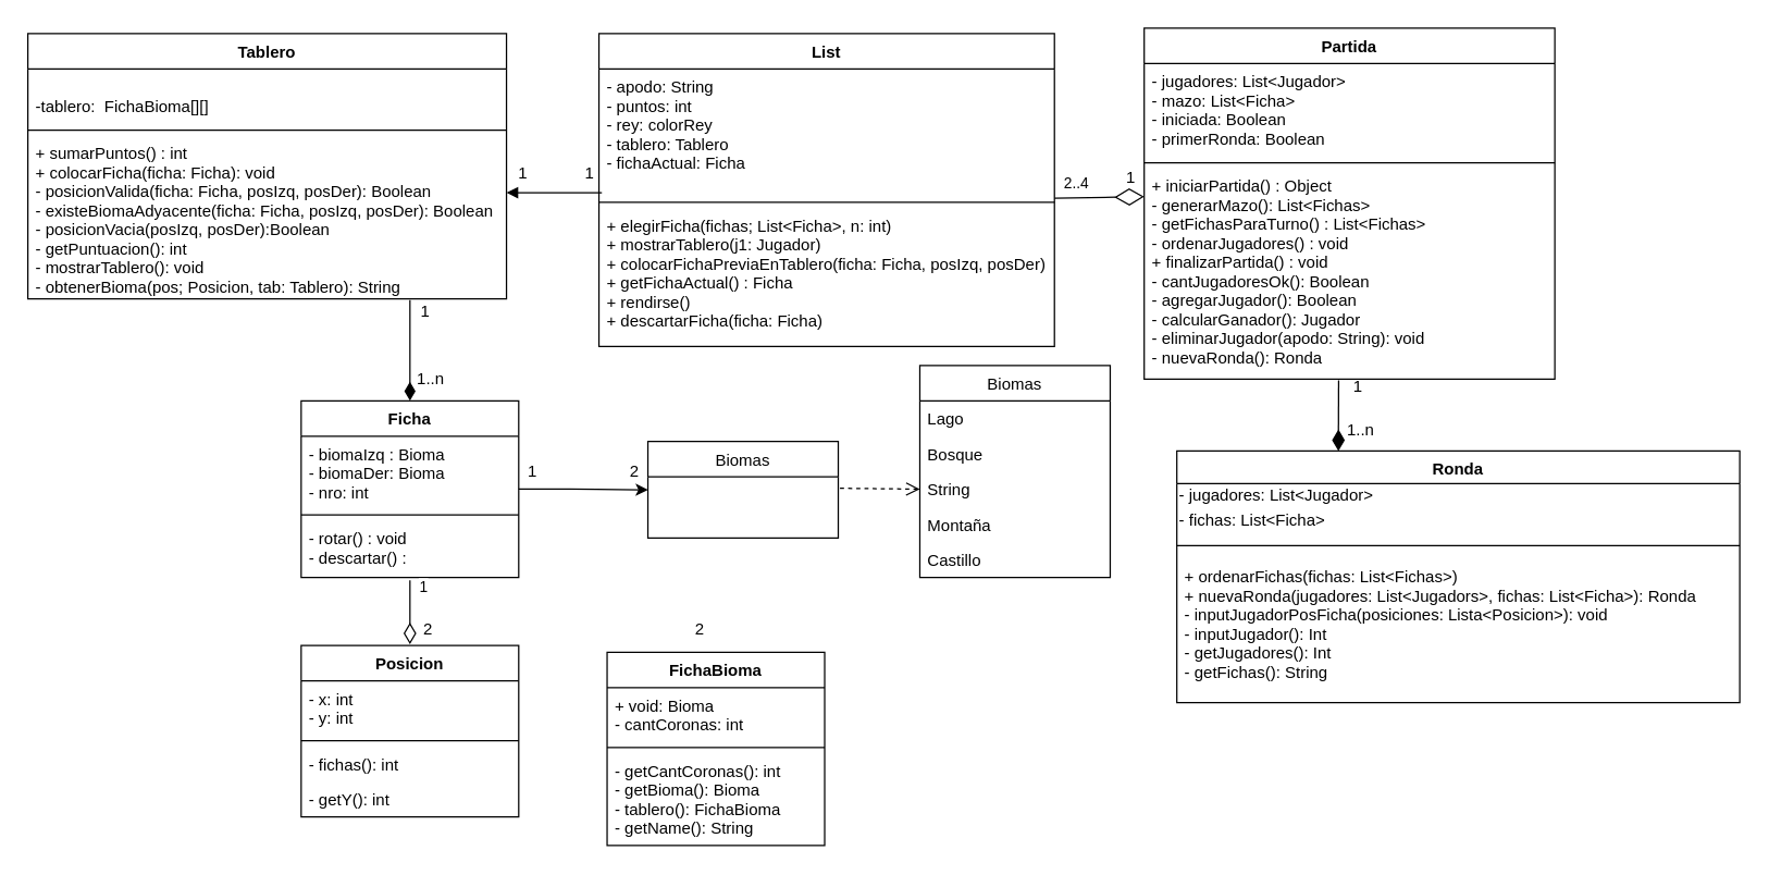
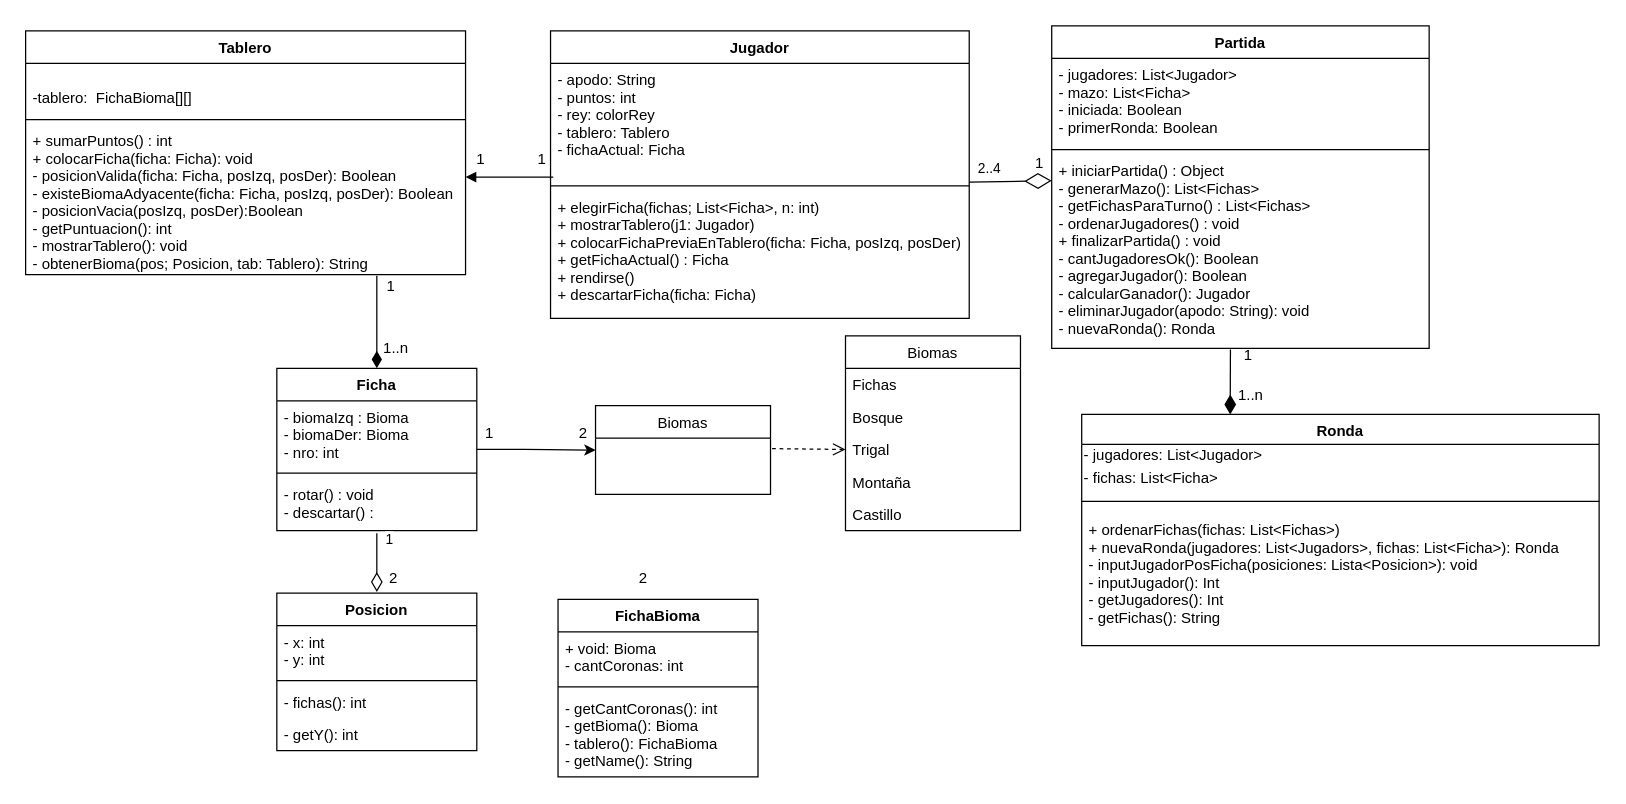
  <mxCell id="0" />
  <mxCell id="1" parent="0" />
  <mxCell id="2" value="Biomas" style="swimlane;fontStyle=0;childLayout=stackLayout;horizontal=1;startSize=26;fillColor=none;horizontalStack=0;resizeParent=1;resizeParentMax=0;resizeLast=0;collapsible=1;marginBottom=0;" parent="1" vertex="1"><mxGeometry x="476" y="324" width="140" height="71" as="geometry" /></mxCell>
- <mxCell id="3" value="List" style="swimlane;fontStyle=1;align=center;verticalAlign=top;childLayout=stackLayout;horizontal=1;startSize=26;horizontalStack=0;resizeParent=1;resizeParentMax=0;resizeLast=0;collapsible=1;marginBottom=0;" parent="1" vertex="1"><mxGeometry x="440" y="24" width="335" height="230" as="geometry" /></mxCell>
+ <mxCell id="3" value="Jugador" style="swimlane;fontStyle=1;align=center;verticalAlign=top;childLayout=stackLayout;horizontal=1;startSize=26;horizontalStack=0;resizeParent=1;resizeParentMax=0;resizeLast=0;collapsible=1;marginBottom=0;" parent="1" vertex="1"><mxGeometry x="440" y="24" width="335" height="230" as="geometry" /></mxCell>
  <mxCell id="4" value="- apodo: String&#10;- puntos: int&#10;- rey: colorRey&#10;- tablero: Tablero&#10;- fichaActual: Ficha" style="text;strokeColor=none;fillColor=none;align=left;verticalAlign=top;spacingLeft=4;spacingRight=4;overflow=hidden;rotatable=0;points=[[0,0.5],[1,0.5]];portConstraint=eastwest;" parent="3" vertex="1"><mxGeometry y="26" width="335" height="94" as="geometry" /></mxCell>
  <mxCell id="5" value="" style="line;strokeWidth=1;fillColor=none;align=left;verticalAlign=middle;spacingTop=-1;spacingLeft=3;spacingRight=3;rotatable=0;labelPosition=right;points=[];portConstraint=eastwest;" parent="3" vertex="1"><mxGeometry y="120" width="335" height="8" as="geometry" /></mxCell>
  <mxCell id="6" value="+ elegirFicha(fichas; List&lt;Ficha&gt;, n: int) &#10;+ mostrarTablero(j1: Jugador) &#10;+ colocarFichaPreviaEnTablero(ficha: Ficha, posIzq, posDer) :&#10;+ getFichaActual() : Ficha&#10;+ rendirse()&#10;+ descartarFicha(ficha: Ficha)&#10;" style="text;strokeColor=none;fillColor=none;align=left;verticalAlign=top;spacingLeft=4;spacingRight=4;overflow=hidden;rotatable=0;points=[[0,0.5],[1,0.5]];portConstraint=eastwest;" parent="3" vertex="1"><mxGeometry y="128" width="335" height="102" as="geometry" /></mxCell>
  <mxCell id="7" value="Tablero" style="swimlane;fontStyle=1;align=center;verticalAlign=top;childLayout=stackLayout;horizontal=1;startSize=26;horizontalStack=0;resizeParent=1;resizeParentMax=0;resizeLast=0;collapsible=1;marginBottom=0;" parent="1" vertex="1"><mxGeometry x="20" y="24" width="352" height="195" as="geometry" /></mxCell>
  <mxCell id="8" value="&#10;-tablero:  FichaBioma[][]" style="text;strokeColor=none;fillColor=none;align=left;verticalAlign=top;spacingLeft=4;spacingRight=4;overflow=hidden;rotatable=0;points=[[0,0.5],[1,0.5]];portConstraint=eastwest;" parent="7" vertex="1"><mxGeometry y="26" width="352" height="41" as="geometry" /></mxCell>
  <mxCell id="9" value="" style="line;strokeWidth=1;fillColor=none;align=left;verticalAlign=middle;spacingTop=-1;spacingLeft=3;spacingRight=3;rotatable=0;labelPosition=right;points=[];portConstraint=eastwest;" parent="7" vertex="1"><mxGeometry y="67" width="352" height="8" as="geometry" /></mxCell>
  <mxCell id="10" value="+ sumarPuntos() : int&#10;+ colocarFicha(ficha: Ficha): void&#10;- posicionValida(ficha: Ficha, posIzq, posDer): Boolean&#10;- existeBiomaAdyacente(ficha: Ficha, posIzq, posDer): Boolean&#10;- posicionVacia(posIzq, posDer):Boolean&#10;- getPuntuacion(): int&#10;- mostrarTablero(): void&#10;- obtenerBioma(pos; Posicion, tab: Tablero): String" style="text;strokeColor=none;fillColor=none;align=left;verticalAlign=top;spacingLeft=4;spacingRight=4;overflow=hidden;rotatable=0;points=[[0,0.5],[1,0.5]];portConstraint=eastwest;" parent="7" vertex="1"><mxGeometry y="75" width="352" height="120" as="geometry" /></mxCell>
  <mxCell id="11" value="Partida" style="swimlane;fontStyle=1;align=center;verticalAlign=top;childLayout=stackLayout;horizontal=1;startSize=26;horizontalStack=0;resizeParent=1;resizeParentMax=0;resizeLast=0;collapsible=1;marginBottom=0;" parent="1" vertex="1"><mxGeometry x="841" y="20" width="302" height="258" as="geometry" /></mxCell>
  <mxCell id="12" value="- jugadores: List&lt;Jugador&gt;&#10;- mazo: List&lt;Ficha&gt;&#10;- iniciada: Boolean&#10;- primerRonda: Boolean" style="text;strokeColor=none;fillColor=none;align=left;verticalAlign=top;spacingLeft=4;spacingRight=4;overflow=hidden;rotatable=0;points=[[0,0.5],[1,0.5]];portConstraint=eastwest;" parent="11" vertex="1"><mxGeometry y="26" width="302" height="69" as="geometry" /></mxCell>
  <mxCell id="13" value="" style="line;strokeWidth=1;fillColor=none;align=left;verticalAlign=middle;spacingTop=-1;spacingLeft=3;spacingRight=3;rotatable=0;labelPosition=right;points=[];portConstraint=eastwest;" parent="11" vertex="1"><mxGeometry y="95" width="302" height="8" as="geometry" /></mxCell>
  <mxCell id="14" value="+ iniciarPartida() : Object&#10;- generarMazo(): List&lt;Fichas&gt;&#10;- getFichasParaTurno() : List&lt;Fichas&gt;&#10;- ordenarJugadores() : void&#10;+ finalizarPartida() : void&#10;- cantJugadoresOk(): Boolean&#10;- agregarJugador(): Boolean&#10;- calcularGanador(): Jugador&#10;- eliminarJugador(apodo: String): void&#10;- nuevaRonda(): Ronda&#10;" style="text;strokeColor=none;fillColor=none;align=left;verticalAlign=top;spacingLeft=4;spacingRight=4;overflow=hidden;rotatable=0;points=[[0,0.5],[1,0.5]];portConstraint=eastwest;" parent="11" vertex="1"><mxGeometry y="103" width="302" height="155" as="geometry" /></mxCell>
  <mxCell id="15" value="Ronda" style="swimlane;fontStyle=1;align=center;verticalAlign=top;childLayout=stackLayout;horizontal=1;startSize=24;horizontalStack=0;resizeParent=1;resizeParentMax=0;resizeLast=0;collapsible=1;marginBottom=0;" parent="1" vertex="1"><mxGeometry x="865" y="331" width="414" height="185" as="geometry" /></mxCell>
  <mxCell id="16" value="- jugadores: List&amp;lt;Jugador&amp;gt;" style="text;html=1;align=left;verticalAlign=middle;resizable=0;points=[];autosize=1;strokeColor=none;" vertex="1" parent="15"><mxGeometry y="24" width="414" height="18" as="geometry" /></mxCell>
  <mxCell id="17" value="- fichas: List&amp;lt;Ficha&amp;gt;" style="text;html=1;align=left;verticalAlign=middle;resizable=0;points=[];autosize=1;strokeColor=none;" vertex="1" parent="15"><mxGeometry y="42" width="414" height="18" as="geometry" /></mxCell>
  <mxCell id="18" value="" style="line;strokeWidth=1;fillColor=none;align=left;verticalAlign=middle;spacingTop=-1;spacingLeft=3;spacingRight=3;rotatable=0;labelPosition=right;points=[];portConstraint=eastwest;" parent="15" vertex="1"><mxGeometry y="60" width="414" height="19" as="geometry" /></mxCell>
  <mxCell id="19" value="+ ordenarFichas(fichas: List&lt;Fichas&gt;)&#10;+ nuevaRonda(jugadores: List&lt;Jugadors&gt;, fichas: List&lt;Ficha&gt;): Ronda&#10;- inputJugadorPosFicha(posiciones: Lista&lt;Posicion&gt;): void&#10;- inputJugador(): Int&#10;- getJugadores(): Int&#10;- getFichas(): String" style="text;strokeColor=none;fillColor=none;align=left;verticalAlign=top;spacingLeft=4;spacingRight=4;overflow=hidden;rotatable=0;points=[[0,0.5],[1,0.5]];portConstraint=eastwest;" parent="15" vertex="1"><mxGeometry y="79" width="414" height="106" as="geometry" /></mxCell>
  <mxCell id="20" value="Ficha" style="swimlane;fontStyle=1;align=center;verticalAlign=top;childLayout=stackLayout;horizontal=1;startSize=26;horizontalStack=0;resizeParent=1;resizeParentMax=0;resizeLast=0;collapsible=1;marginBottom=0;" parent="1" vertex="1"><mxGeometry x="221" y="294" width="160" height="130" as="geometry" /></mxCell>
  <mxCell id="21" value="- biomaIzq : Bioma&#10;- biomaDer: Bioma&#10;- nro: int" style="text;strokeColor=none;fillColor=none;align=left;verticalAlign=top;spacingLeft=4;spacingRight=4;overflow=hidden;rotatable=0;points=[[0,0.5],[1,0.5]];portConstraint=eastwest;" parent="20" vertex="1"><mxGeometry y="26" width="160" height="54" as="geometry" /></mxCell>
  <mxCell id="22" value="" style="line;strokeWidth=1;fillColor=none;align=left;verticalAlign=middle;spacingTop=-1;spacingLeft=3;spacingRight=3;rotatable=0;labelPosition=right;points=[];portConstraint=eastwest;" parent="20" vertex="1"><mxGeometry y="80" width="160" height="8" as="geometry" /></mxCell>
  <mxCell id="23" value="- rotar() : void&#10;- descartar() :" style="text;strokeColor=none;fillColor=none;align=left;verticalAlign=top;spacingLeft=4;spacingRight=4;overflow=hidden;rotatable=0;points=[[0,0.5],[1,0.5]];portConstraint=eastwest;" parent="20" vertex="1"><mxGeometry y="88" width="160" height="42" as="geometry" /></mxCell>
  <mxCell id="24" value="" style="endArrow=classic;html=1;strokeColor=#000000;edgeStyle=orthogonalEdgeStyle;" parent="1" source="20" target="2" edge="1"><mxGeometry width="50" height="50" relative="1" as="geometry"><mxPoint x="526" y="454" as="sourcePoint" /><mxPoint x="576" y="404" as="targetPoint" /></mxGeometry></mxCell>
  <mxCell id="25" value="Biomas" style="swimlane;fontStyle=0;childLayout=stackLayout;horizontal=1;startSize=26;fillColor=none;horizontalStack=0;resizeParent=1;resizeParentMax=0;resizeLast=0;collapsible=1;marginBottom=0;" parent="1" vertex="1"><mxGeometry x="676" y="268" width="140" height="156" as="geometry" /></mxCell>
- <mxCell id="26" value="Lago" style="text;strokeColor=none;fillColor=none;align=left;verticalAlign=top;spacingLeft=4;spacingRight=4;overflow=hidden;rotatable=0;points=[[0,0.5],[1,0.5]];portConstraint=eastwest;" parent="25" vertex="1"><mxGeometry y="26" width="140" height="26" as="geometry" /></mxCell>
+ <mxCell id="26" value="Fichas" style="text;strokeColor=none;fillColor=none;align=left;verticalAlign=top;spacingLeft=4;spacingRight=4;overflow=hidden;rotatable=0;points=[[0,0.5],[1,0.5]];portConstraint=eastwest;" parent="25" vertex="1"><mxGeometry y="26" width="140" height="26" as="geometry" /></mxCell>
  <mxCell id="27" value="Bosque" style="text;strokeColor=none;fillColor=none;align=left;verticalAlign=top;spacingLeft=4;spacingRight=4;overflow=hidden;rotatable=0;points=[[0,0.5],[1,0.5]];portConstraint=eastwest;" parent="25" vertex="1"><mxGeometry y="52" width="140" height="26" as="geometry" /></mxCell>
- <mxCell id="28" value="String" style="text;strokeColor=none;fillColor=none;align=left;verticalAlign=top;spacingLeft=4;spacingRight=4;overflow=hidden;rotatable=0;points=[[0,0.5],[1,0.5]];portConstraint=eastwest;" parent="25" vertex="1"><mxGeometry y="78" width="140" height="26" as="geometry" /></mxCell>
+ <mxCell id="28" value="Trigal" style="text;strokeColor=none;fillColor=none;align=left;verticalAlign=top;spacingLeft=4;spacingRight=4;overflow=hidden;rotatable=0;points=[[0,0.5],[1,0.5]];portConstraint=eastwest;" parent="25" vertex="1"><mxGeometry y="78" width="140" height="26" as="geometry" /></mxCell>
  <mxCell id="29" value="Montaña" style="text;strokeColor=none;fillColor=none;align=left;verticalAlign=top;spacingLeft=4;spacingRight=4;overflow=hidden;rotatable=0;points=[[0,0.5],[1,0.5]];portConstraint=eastwest;" parent="25" vertex="1"><mxGeometry y="104" width="140" height="26" as="geometry" /></mxCell>
  <mxCell id="30" value="Castillo" style="text;strokeColor=none;fillColor=none;align=left;verticalAlign=top;spacingLeft=4;spacingRight=4;overflow=hidden;rotatable=0;points=[[0,0.5],[1,0.5]];portConstraint=eastwest;" parent="25" vertex="1"><mxGeometry y="130" width="140" height="26" as="geometry" /></mxCell>
  <mxCell id="31" value="" style="html=1;verticalAlign=bottom;endArrow=open;dashed=1;endSize=8;entryX=0;entryY=0.5;entryDx=0;entryDy=0;exitX=1.009;exitY=0.189;exitDx=0;exitDy=0;exitPerimeter=0;" parent="1" target="28" edge="1"><mxGeometry relative="1" as="geometry"><mxPoint x="617.26" y="358.316" as="sourcePoint" /><mxPoint x="546" y="294" as="targetPoint" /><mxPoint as="offset" /></mxGeometry></mxCell>
  <mxCell id="32" value="1" style="text;html=1;align=center;verticalAlign=middle;resizable=0;points=[];autosize=1;strokeColor=none;" parent="1" vertex="1"><mxGeometry x="821" y="120" width="20" height="20" as="geometry" /></mxCell>
  <mxCell id="33" value="1" style="text;html=1;align=center;verticalAlign=middle;resizable=0;points=[];autosize=1;strokeColor=none;" parent="1" vertex="1"><mxGeometry x="423" y="117" width="20" height="20" as="geometry" /></mxCell>
  <mxCell id="34" value="1" style="text;html=1;align=center;verticalAlign=middle;resizable=0;points=[];autosize=1;strokeColor=none;" parent="1" vertex="1"><mxGeometry x="374" y="117" width="20" height="20" as="geometry" /></mxCell>
  <mxCell id="35" value="" style="html=1;verticalAlign=bottom;endArrow=diamondThin;endSize=13;entryX=0.287;entryY=0;entryDx=0;entryDy=0;endFill=1;strokeWidth=1;exitX=-0.2;exitY=0.25;exitDx=0;exitDy=0;exitPerimeter=0;entryPerimeter=0;" parent="1" target="15" edge="1" source="36"><mxGeometry width="80" relative="1" as="geometry"><mxPoint x="983" y="264" as="sourcePoint" /><mxPoint x="786" y="214" as="targetPoint" /></mxGeometry></mxCell>
  <mxCell id="36" value="1" style="text;html=1;align=center;verticalAlign=middle;resizable=0;points=[];autosize=1;strokeColor=none;" parent="1" vertex="1"><mxGeometry x="988" y="274" width="20" height="20" as="geometry" /></mxCell>
  <mxCell id="37" value="1..n" style="text;html=1;align=center;verticalAlign=middle;resizable=0;points=[];autosize=1;strokeColor=none;" parent="1" vertex="1"><mxGeometry x="980" y="306" width="40" height="20" as="geometry" /></mxCell>
  <mxCell id="38" value="" style="html=1;verticalAlign=bottom;endArrow=diamondThin;endSize=11;entryX=0.5;entryY=0;entryDx=0;entryDy=0;endFill=1;" parent="1" target="20" edge="1"><mxGeometry x="-0.25" y="5" width="80" relative="1" as="geometry"><mxPoint x="301" y="220" as="sourcePoint" /><mxPoint x="646" y="284" as="targetPoint" /><mxPoint y="-1" as="offset" /></mxGeometry></mxCell>
  <mxCell id="39" value="1" style="text;html=1;align=center;verticalAlign=middle;resizable=0;points=[];autosize=1;strokeColor=none;" parent="1" vertex="1"><mxGeometry x="302" y="219" width="20" height="20" as="geometry" /></mxCell>
  <mxCell id="40" value="1..n" style="text;html=1;align=center;verticalAlign=middle;resizable=0;points=[];autosize=1;strokeColor=none;" parent="1" vertex="1"><mxGeometry x="296" y="268" width="40" height="20" as="geometry" /></mxCell>
  <mxCell id="41" value="1" style="text;html=1;align=center;verticalAlign=middle;resizable=0;points=[];autosize=1;strokeColor=none;" parent="1" vertex="1"><mxGeometry x="381" y="336" width="20" height="20" as="geometry" /></mxCell>
  <mxCell id="42" value="2" style="text;html=1;align=center;verticalAlign=middle;resizable=0;points=[];autosize=1;strokeColor=none;" parent="1" vertex="1"><mxGeometry x="456" y="336" width="20" height="20" as="geometry" /></mxCell>
  <mxCell id="43" value="" style="html=1;verticalAlign=bottom;endArrow=diamondThin;endFill=0;endSize=19;entryX=1;entryY=1.2;entryDx=0;entryDy=0;entryPerimeter=0;" parent="1" edge="1" target="32"><mxGeometry width="80" relative="1" as="geometry"><mxPoint x="775" y="145" as="sourcePoint" /><mxPoint x="845" y="148" as="targetPoint" /></mxGeometry></mxCell>
  <mxCell id="44" value="2..4" style="edgeLabel;html=1;align=center;verticalAlign=middle;resizable=0;points=[];" parent="43" vertex="1" connectable="0"><mxGeometry x="0.184" relative="1" as="geometry"><mxPoint x="-23" y="-11" as="offset" /></mxGeometry></mxCell>
  <mxCell id="45" value="Posicion" style="swimlane;fontStyle=1;align=center;verticalAlign=top;childLayout=stackLayout;horizontal=1;startSize=26;horizontalStack=0;resizeParent=1;resizeParentMax=0;resizeLast=0;collapsible=1;marginBottom=0;" vertex="1" parent="1"><mxGeometry x="221" y="474" width="160" height="126" as="geometry" /></mxCell>
  <mxCell id="46" value="- x: int&#10;- y: int" style="text;strokeColor=none;fillColor=none;align=left;verticalAlign=top;spacingLeft=4;spacingRight=4;overflow=hidden;rotatable=0;points=[[0,0.5],[1,0.5]];portConstraint=eastwest;" vertex="1" parent="45"><mxGeometry y="26" width="160" height="40" as="geometry" /></mxCell>
  <mxCell id="47" value="" style="line;strokeWidth=1;fillColor=none;align=left;verticalAlign=middle;spacingTop=-1;spacingLeft=3;spacingRight=3;rotatable=0;labelPosition=right;points=[];portConstraint=eastwest;" vertex="1" parent="45"><mxGeometry y="66" width="160" height="8" as="geometry" /></mxCell>
  <mxCell id="48" value="- fichas(): int" style="text;strokeColor=none;fillColor=none;align=left;verticalAlign=top;spacingLeft=4;spacingRight=4;overflow=hidden;rotatable=0;points=[[0,0.5],[1,0.5]];portConstraint=eastwest;" vertex="1" parent="45"><mxGeometry y="74" width="160" height="26" as="geometry" /></mxCell>
  <mxCell id="49" value="- getY(): int" style="text;strokeColor=none;fillColor=none;align=left;verticalAlign=top;spacingLeft=4;spacingRight=4;overflow=hidden;rotatable=0;points=[[0,0.5],[1,0.5]];portConstraint=eastwest;" vertex="1" parent="45"><mxGeometry y="100" width="160" height="26" as="geometry" /></mxCell>
  <mxCell id="50" value="FichaBioma" style="swimlane;fontStyle=1;align=center;verticalAlign=top;childLayout=stackLayout;horizontal=1;startSize=26;horizontalStack=0;resizeParent=1;resizeParentMax=0;resizeLast=0;collapsible=1;marginBottom=0;" vertex="1" parent="1"><mxGeometry x="446" y="479" width="160" height="142" as="geometry" /></mxCell>
  <mxCell id="51" value="+ void: Bioma&#10;- cantCoronas: int" style="text;strokeColor=none;fillColor=none;align=left;verticalAlign=top;spacingLeft=4;spacingRight=4;overflow=hidden;rotatable=0;points=[[0,0.5],[1,0.5]];portConstraint=eastwest;" vertex="1" parent="50"><mxGeometry y="26" width="160" height="40" as="geometry" /></mxCell>
  <mxCell id="52" value="" style="line;strokeWidth=1;fillColor=none;align=left;verticalAlign=middle;spacingTop=-1;spacingLeft=3;spacingRight=3;rotatable=0;labelPosition=right;points=[];portConstraint=eastwest;" vertex="1" parent="50"><mxGeometry y="66" width="160" height="8" as="geometry" /></mxCell>
  <mxCell id="53" value="- getCantCoronas(): int&#10;- getBioma(): Bioma&#10;- tablero(): FichaBioma&#10;- getName(): String" style="text;strokeColor=none;fillColor=none;align=left;verticalAlign=top;spacingLeft=4;spacingRight=4;overflow=hidden;rotatable=0;points=[[0,0.5],[1,0.5]];portConstraint=eastwest;" vertex="1" parent="50"><mxGeometry y="74" width="160" height="68" as="geometry" /></mxCell>
  <mxCell id="54" value="" style="html=1;verticalAlign=bottom;endArrow=block;entryX=1;entryY=0.35;entryDx=0;entryDy=0;entryPerimeter=0;exitX=0.958;exitY=1.2;exitDx=0;exitDy=0;exitPerimeter=0;" edge="1" parent="1" source="33" target="10"><mxGeometry width="80" relative="1" as="geometry"><mxPoint x="375" y="185" as="sourcePoint" /><mxPoint x="455" y="185" as="targetPoint" /></mxGeometry></mxCell>
  <mxCell id="55" value="1" style="html=1;verticalAlign=bottom;endArrow=diamondThin;exitX=0.5;exitY=1.048;exitDx=0;exitDy=0;exitPerimeter=0;endFill=0;startSize=7;endSize=13;" edge="1" parent="1" source="23"><mxGeometry x="-0.405" y="10" width="80" relative="1" as="geometry"><mxPoint x="438" y="458" as="sourcePoint" /><mxPoint x="301" y="473" as="targetPoint" /><mxPoint as="offset" /></mxGeometry></mxCell>
  <mxCell id="56" value="2" style="text;html=1;align=center;verticalAlign=middle;resizable=0;points=[];autosize=1;strokeColor=none;" vertex="1" parent="1"><mxGeometry x="305" y="453" width="17" height="18" as="geometry" /></mxCell>
  <mxCell id="57" value="2" style="text;html=1;align=center;verticalAlign=middle;resizable=0;points=[];autosize=1;strokeColor=none;" vertex="1" parent="1"><mxGeometry x="505" y="453" width="17" height="18" as="geometry" /></mxCell>
